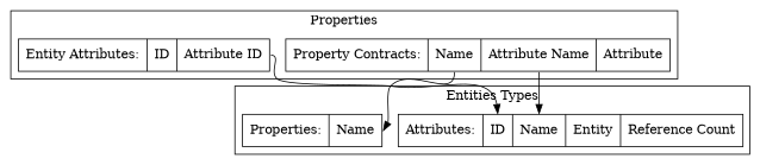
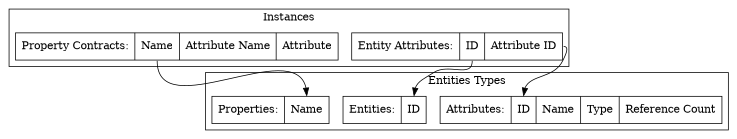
  digraph {
    node [shape=record]
    edge [headport=id tailport=attr]
    n1 [label="Entity Attributes:|<id>ID|<attr>Attribute ID"]
    n2 [label="Property Contracts:|<pname>Name|<attr>Attribute Name|<type>Attribute"]
    n3 [label="Properties:|<name>Name"]
-   n5 [label="Attributes:|<id>ID|<name>Name|<type>Entity|<rc>Reference Count"]
+   n4 [label="Entities:|<id>ID"]
+   n5 [label="Attributes:|<id>ID|<name>Name|<type>Type|<rc>Reference Count"]
    subgraph cluster_1 {
-     label=Properties
+     label=Instances
      n1
      n2
    }
    subgraph cluster_2 {
      label="Entities Types"
      n3
+     n4
      n5
    }
+   n1 -> n4 [tailport=id]
    n1 -> n5
    n2 -> n3 [headport=name tailport=pname]
-   n2 -> n5 [headport=name]
  }
